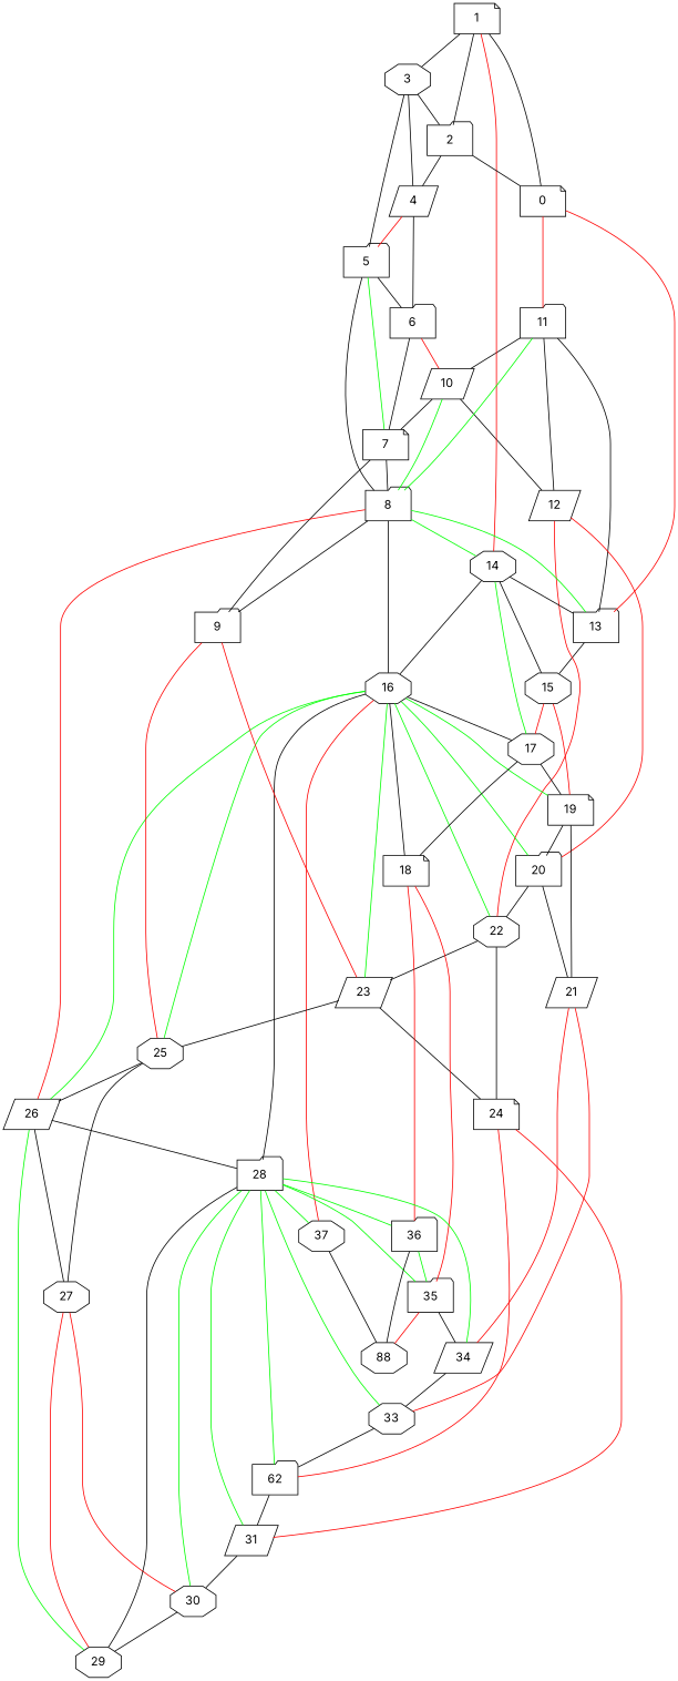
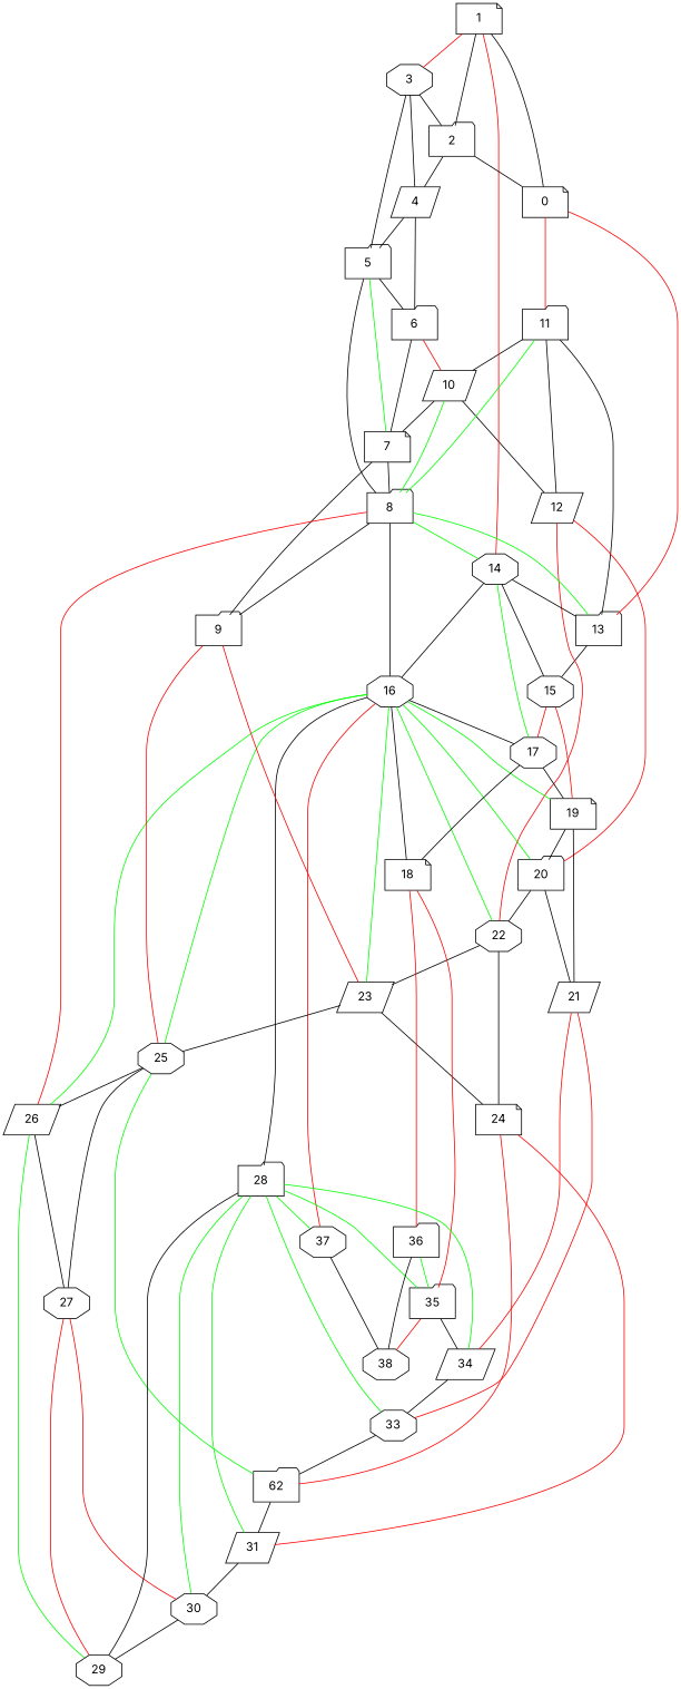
  graph {
    fontname=Inter
    node [fontname=Inter shape=octagon]
    edge [color=black fontname=Inter penwidth=1]
    0 [shape=note]
    11 [shape=folder]
    13 [shape=folder]
    10 [shape=parallelogram]
    12 [shape=parallelogram]
    15
    1 [shape=note]
    2 [shape=folder]
    3
    14
    4 [shape=parallelogram]
    5 [shape=folder]
    16
    17
    6 [shape=folder]
    7 [shape=note]
    8 [shape=folder]
    9 [shape=folder]
    26 [shape=parallelogram]
    23 [shape=parallelogram]
    25
    20 [shape=folder]
    22
    19 [shape=note]
    18 [shape=note]
    28 [shape=folder]
    37
    27
    29
    24 [shape=note]
    21 [shape=parallelogram]
    35 [shape=folder]
    36 [shape=folder]
    33
    34 [shape=parallelogram]
    31 [shape=parallelogram]
    n37 [label=62 shape=folder]
    30
-   38 [label=88]
+   38
    0 -- 11 [color=red]
    0 -- 13 [color=red]
    11 -- 10
    11 -- 12
    13 -- 11
    13 -- 15
    10 -- 12
    10 -- 7
    12 -- 20 [color=red]
    12 -- 22 [color=red]
    15 -- 17 [color=red]
    15 -- 19 [color=red]
    1 -- 0
    1 -- 2
-   1 -- 3
+   1 -- 3 [color=red]
    1 -- 14 [color=red]
    2 -- 0
    2 -- 4
    3 -- 2
    3 -- 4
    3 -- 5
    14 -- 13
    14 -- 15
    14 -- 16
    14 -- 17 [color=green]
-   4 -- 5 [color=red]
+   4 -- 5
    4 -- 6
    5 -- 6
    5 -- 7 [color=green]
    5 -- 8
    16 -- 17
    16 -- 26 [color=green]
    16 -- 23 [color=green]
    16 -- 25 [color=green]
    16 -- 20 [color=green]
    16 -- 22 [color=green]
    16 -- 19 [color=green]
    16 -- 18
    16 -- 28
    16 -- 37 [color=red]
    17 -- 19
    17 -- 18
    6 -- 10 [color=red]
    6 -- 7
    7 -- 8
    7 -- 9
    8 -- 11 [color=green]
    8 -- 13 [color=green]
    8 -- 10 [color=green]
    8 -- 14 [color=green]
    8 -- 16
    8 -- 9
    8 -- 26 [color=red]
    9 -- 23 [color=red]
    9 -- 25 [color=red]
-   26 -- 28
    26 -- 27
    26 -- 29 [color=green]
    23 -- 25
    23 -- 24
    25 -- 26
    25 -- 27
    20 -- 22
    20 -- 21
    22 -- 23
    22 -- 24
    19 -- 20
    19 -- 21
    18 -- 35 [color=red]
    18 -- 36 [color=red]
    28 -- 37 [color=green]
    28 -- 35 [color=green]
-   28 -- 36 [color=green]
    28 -- 33 [color=green]
    28 -- 34 [color=green]
    28 -- 31 [color=green]
-   28 -- n37 [color=green]
+   25 -- n37 [color=green]
    28 -- 30 [color=green]
    37 -- 38
    27 -- 29 [color=red]
    27 -- 30 [color=red]
    29 -- 28
    24 -- 31 [color=red]
    24 -- n37 [color=red]
    21 -- 33 [color=red]
    21 -- 34 [color=red]
    35 -- 34
    35 -- 38 [color=red]
    36 -- 35 [color=green]
    36 -- 38
    33 -- n37
    34 -- 33
    31 -- 30
    n37 -- 31
    30 -- 29
  }
